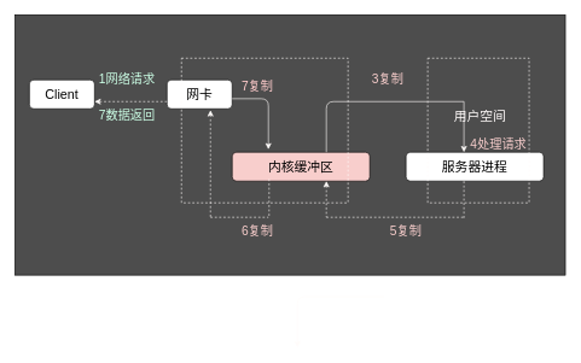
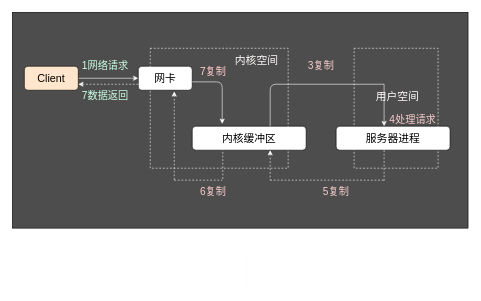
  <mxCell id="0" />
  <mxCell id="1" parent="0" />
  <mxCell id="2" value="" style="rounded=0;whiteSpace=wrap;html=1;fillColor=#4D4D4D;" vertex="1" parent="1"><mxGeometry x="20" y="20" width="760" height="360" as="geometry" /></mxCell>
- <mxCell id="4" value="&lt;font style=&quot;font-size: 18px&quot;&gt;Client&lt;/font&gt;" style="rounded=1;whiteSpace=wrap;html=1;" vertex="1" parent="1"><mxGeometry x="40" y="110" width="90" height="40" as="geometry" /></mxCell>
+ <mxCell id="3" value="" style="rounded=1;whiteSpace=wrap;html=1;strokeColor=#FFFBFA;" edge="1" parent="1" source="4" target="5"><mxGeometry relative="1" as="geometry" /></mxCell>
+ <mxCell id="4" value="&lt;font style=&quot;font-size: 18px&quot;&gt;Client&lt;/font&gt;" style="rounded=1;whiteSpace=wrap;html=1;fillColor=#ffe6cc;" vertex="1" parent="1"><mxGeometry x="40" y="110" width="90" height="40" as="geometry" /></mxCell>
  <mxCell id="5" value="&lt;font style=&quot;font-size: 18px&quot;&gt;网卡&lt;/font&gt;" style="rounded=1;whiteSpace=wrap;html=1;" vertex="1" parent="1"><mxGeometry x="230" y="110" width="90" height="40" as="geometry" /></mxCell>
  <mxCell id="6" value="" style="endArrow=classic;html=1;strokeColor=#FFFBFA;exitX=0;exitY=0.75;exitDx=0;exitDy=0;dashed=1;" edge="1" parent="1" source="5"><mxGeometry width="50" height="50" relative="1" as="geometry"><mxPoint x="190" y="140" as="sourcePoint" /><mxPoint x="130" y="140" as="targetPoint" /></mxGeometry></mxCell>
  <mxCell id="7" value="&lt;font color=&quot;#ccffe6&quot; style=&quot;font-size: 17px&quot;&gt;1网络请求&lt;/font&gt;" style="text;html=1;strokeColor=none;fillColor=none;align=center;verticalAlign=middle;whiteSpace=wrap;rounded=0;" vertex="1" parent="1"><mxGeometry x="130" y="100" width="90" height="20" as="geometry" /></mxCell>
  <mxCell id="8" value="&lt;font color=&quot;#ccffe6&quot; style=&quot;font-size: 17px&quot;&gt;7数据返回&lt;/font&gt;" style="text;html=1;strokeColor=none;fillColor=none;align=center;verticalAlign=middle;whiteSpace=wrap;rounded=0;" vertex="1" parent="1"><mxGeometry x="130" y="150" width="90" height="20" as="geometry" /></mxCell>
- <mxCell id="9" value="&lt;font style=&quot;font-size: 18px&quot;&gt;内核缓冲区&lt;/font&gt;" style="rounded=1;whiteSpace=wrap;html=1;fillColor=#f8cecc;" vertex="1" parent="1"><mxGeometry x="320" y="210" width="190" height="40" as="geometry" /></mxCell>
+ <mxCell id="9" value="&lt;font style=&quot;font-size: 18px&quot;&gt;内核缓冲区&lt;/font&gt;" style="rounded=1;whiteSpace=wrap;html=1;" vertex="1" parent="1"><mxGeometry x="320" y="210" width="190" height="40" as="geometry" /></mxCell>
  <mxCell id="10" value="" style="edgeStyle=segmentEdgeStyle;endArrow=classic;html=1;strokeColor=#FFFBFA;" edge="1" parent="1"><mxGeometry width="50" height="50" relative="1" as="geometry"><mxPoint x="320" y="136" as="sourcePoint" /><mxPoint x="370" y="206" as="targetPoint" /></mxGeometry></mxCell>
  <mxCell id="11" value="" style="edgeStyle=segmentEdgeStyle;endArrow=none;html=1;strokeColor=#FFFBFA;endFill=0;dashed=1;" edge="1" parent="1"><mxGeometry width="50" height="50" relative="1" as="geometry"><mxPoint x="371" y="247" as="sourcePoint" /><mxPoint x="371" y="300" as="targetPoint" /></mxGeometry></mxCell>
  <mxCell id="12" value="" style="edgeStyle=segmentEdgeStyle;endArrow=none;html=1;strokeColor=#FFFBFA;endFill=0;dashed=1;" edge="1" parent="1"><mxGeometry width="50" height="50" relative="1" as="geometry"><mxPoint x="290" y="300" as="sourcePoint" /><mxPoint x="370" y="300" as="targetPoint" /></mxGeometry></mxCell>
  <mxCell id="13" value="" style="edgeStyle=segmentEdgeStyle;endArrow=none;html=1;strokeColor=#FFFBFA;endFill=0;dashed=1;startArrow=classic;startFill=1;exitX=0.667;exitY=1.05;exitDx=0;exitDy=0;exitPerimeter=0;" edge="1" parent="1" source="5"><mxGeometry width="50" height="50" relative="1" as="geometry"><mxPoint x="290" y="160" as="sourcePoint" /><mxPoint x="290" y="300" as="targetPoint" /></mxGeometry></mxCell>
  <mxCell id="14" value="&lt;font style=&quot;font-size: 18px&quot;&gt;服务器进程&lt;/font&gt;" style="rounded=1;whiteSpace=wrap;html=1;" vertex="1" parent="1"><mxGeometry x="560" y="210" width="190" height="40" as="geometry" /></mxCell>
  <mxCell id="15" value="" style="edgeStyle=segmentEdgeStyle;endArrow=classic;html=1;strokeColor=#FFFBFA;" edge="1" parent="1"><mxGeometry width="50" height="50" relative="1" as="geometry"><mxPoint x="530" y="410" as="sourcePoint" /><mxPoint x="410" y="480" as="targetPoint" /></mxGeometry></mxCell>
  <mxCell id="16" value="" style="edgeStyle=segmentEdgeStyle;endArrow=none;html=1;strokeColor=#FFFBFA;endFill=0;" edge="1" parent="1"><mxGeometry width="50" height="50" relative="1" as="geometry"><mxPoint x="640" y="140" as="sourcePoint" /><mxPoint x="450" y="210" as="targetPoint" /><Array as="points"><mxPoint x="450" y="140" /></Array></mxGeometry></mxCell>
  <mxCell id="17" value="" style="edgeStyle=segmentEdgeStyle;endArrow=none;html=1;strokeColor=#FFFBFA;endFill=0;startArrow=classic;startFill=1;" edge="1" parent="1"><mxGeometry width="50" height="50" relative="1" as="geometry"><mxPoint x="640" y="210" as="sourcePoint" /><mxPoint x="640" y="140" as="targetPoint" /></mxGeometry></mxCell>
  <mxCell id="18" value="" style="rounded=0;whiteSpace=wrap;html=1;dashed=1;strokeColor=#FFFBFA;fillColor=none;" vertex="1" parent="1"><mxGeometry x="250" y="80" width="230" height="200" as="geometry" /></mxCell>
  <mxCell id="19" value="" style="rounded=0;whiteSpace=wrap;html=1;dashed=1;strokeColor=#FFFBFA;fillColor=none;" vertex="1" parent="1"><mxGeometry x="590" y="80" width="140" height="200" as="geometry" /></mxCell>
+ <mxCell id="20" value="&lt;font style=&quot;font-size: 18px&quot; color=&quot;#fffbfa&quot;&gt;内核空间&lt;/font&gt;" style="text;html=1;align=center;verticalAlign=middle;whiteSpace=wrap;rounded=0;dashed=1;" vertex="1" parent="1"><mxGeometry x="390" y="90" width="75" height="20" as="geometry" /></mxCell>
  <mxCell id="21" value="&lt;font color=&quot;#fffbfa&quot;&gt;&lt;span style=&quot;font-size: 18px&quot;&gt;用户空间&lt;/span&gt;&lt;/font&gt;" style="text;html=1;align=center;verticalAlign=middle;whiteSpace=wrap;rounded=0;dashed=1;" vertex="1" parent="1"><mxGeometry x="625" y="150" width="75" height="20" as="geometry" /></mxCell>
  <mxCell id="22" value="&lt;font style=&quot;font-size: 17px&quot; color=&quot;#ffcccc&quot;&gt;7复制&lt;/font&gt;" style="text;html=1;strokeColor=none;fillColor=none;align=center;verticalAlign=middle;whiteSpace=wrap;rounded=0;" vertex="1" parent="1"><mxGeometry x="310" y="110" width="90" height="20" as="geometry" /></mxCell>
  <mxCell id="23" value="&lt;font style=&quot;font-size: 17px&quot; color=&quot;#f8cecc&quot;&gt;3复制&lt;/font&gt;" style="text;html=1;strokeColor=none;fillColor=none;align=center;verticalAlign=middle;whiteSpace=wrap;rounded=0;" vertex="1" parent="1"><mxGeometry x="490" y="100" width="90" height="20" as="geometry" /></mxCell>
  <mxCell id="24" value="" style="edgeStyle=segmentEdgeStyle;endArrow=none;html=1;strokeColor=#FFFBFA;endFill=0;dashed=1;" edge="1" parent="1"><mxGeometry width="50" height="50" relative="1" as="geometry"><mxPoint x="640" y="250" as="sourcePoint" /><mxPoint x="640" y="303" as="targetPoint" /></mxGeometry></mxCell>
  <mxCell id="25" value="" style="edgeStyle=segmentEdgeStyle;endArrow=none;html=1;strokeColor=#FFFBFA;endFill=0;dashed=1;" edge="1" parent="1"><mxGeometry width="50" height="50" relative="1" as="geometry"><mxPoint x="450" y="300" as="sourcePoint" /><mxPoint x="640" y="300" as="targetPoint" /></mxGeometry></mxCell>
  <mxCell id="26" value="" style="edgeStyle=segmentEdgeStyle;endArrow=none;html=1;strokeColor=#FFFBFA;endFill=0;dashed=1;startArrow=classic;startFill=1;exitX=0.667;exitY=1.05;exitDx=0;exitDy=0;exitPerimeter=0;" edge="1" parent="1"><mxGeometry width="50" height="50" relative="1" as="geometry"><mxPoint x="450.03" y="250" as="sourcePoint" /><mxPoint x="450" y="300" as="targetPoint" /></mxGeometry></mxCell>
  <mxCell id="27" value="&lt;font style=&quot;font-size: 17px&quot; color=&quot;#f8cecc&quot;&gt;5复制&lt;/font&gt;" style="text;html=1;strokeColor=none;fillColor=none;align=center;verticalAlign=middle;whiteSpace=wrap;rounded=0;" vertex="1" parent="1"><mxGeometry x="515" y="310" width="90" height="20" as="geometry" /></mxCell>
  <mxCell id="28" value="&lt;font style=&quot;font-size: 17px&quot; color=&quot;#f8cecc&quot;&gt;6复制&lt;/font&gt;" style="text;html=1;strokeColor=none;fillColor=none;align=center;verticalAlign=middle;whiteSpace=wrap;rounded=0;" vertex="1" parent="1"><mxGeometry x="310" y="310" width="90" height="20" as="geometry" /></mxCell>
  <mxCell id="29" value="&lt;font style=&quot;font-size: 17px&quot; color=&quot;#f8cecc&quot;&gt;4处理请求&lt;/font&gt;" style="text;html=1;strokeColor=none;fillColor=none;align=center;verticalAlign=middle;whiteSpace=wrap;rounded=0;" vertex="1" parent="1"><mxGeometry x="642.5" y="190" width="90" height="20" as="geometry" /></mxCell>
